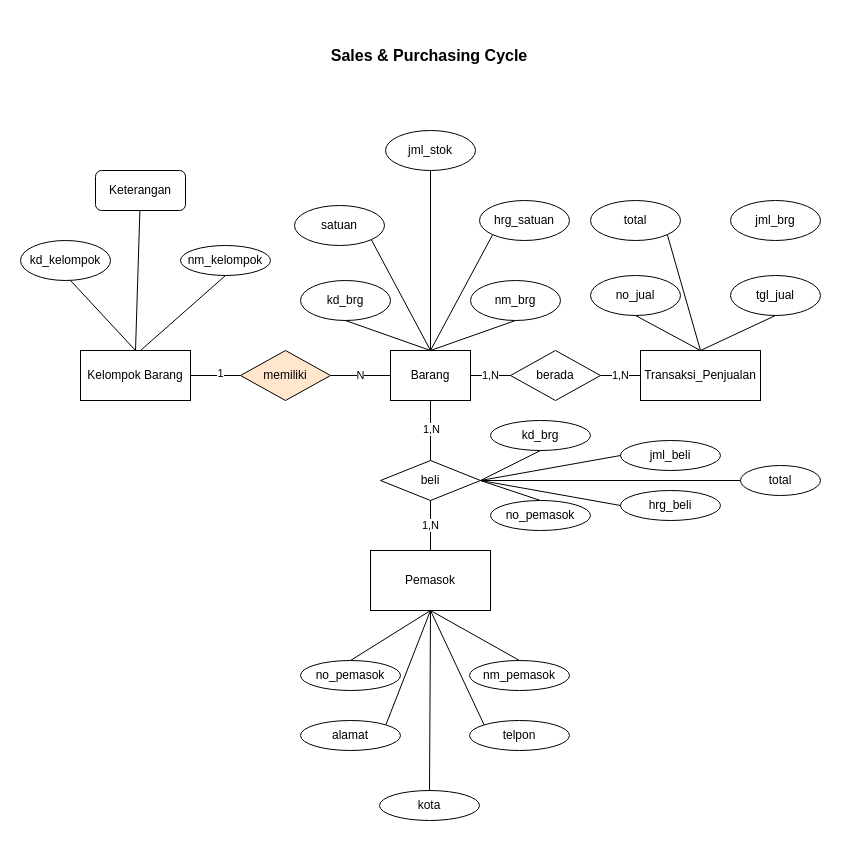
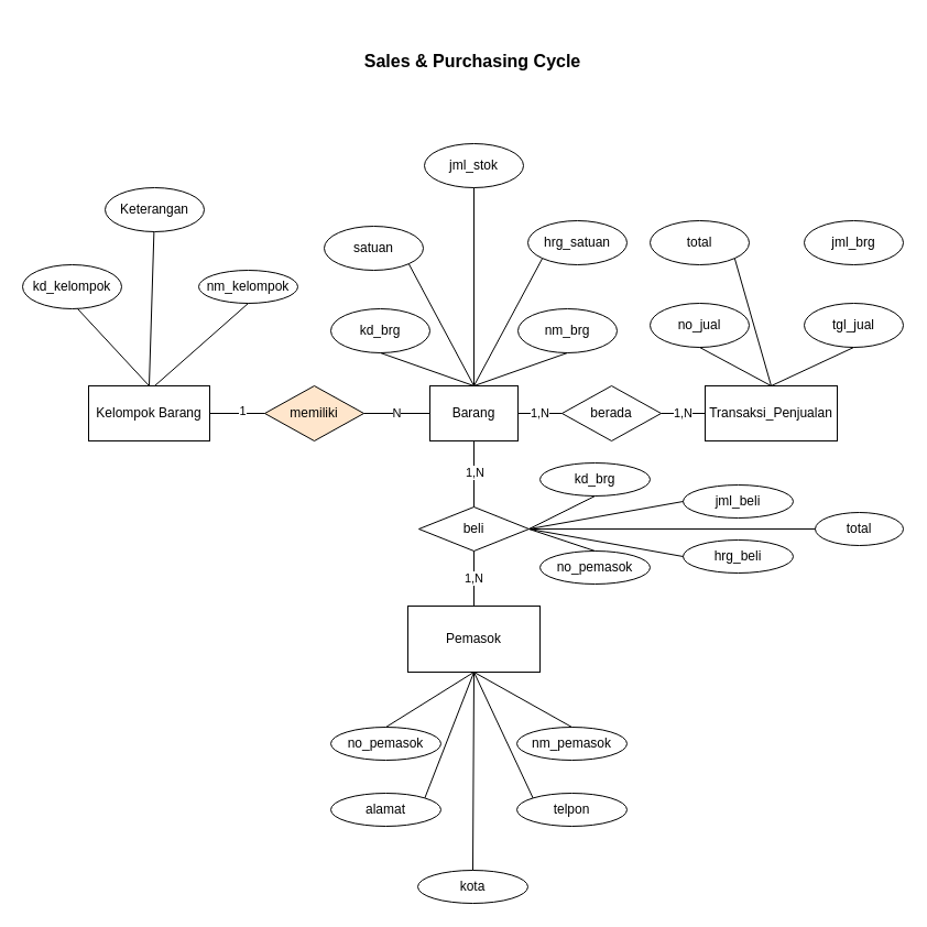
  <mxCell id="0" />
  <mxCell id="1" parent="0" />
  <mxCell id="2" value="&lt;b&gt;&lt;font style=&quot;font-size: 16px;&quot;&gt;Sales &amp;amp; Purchasing Cycle&lt;/font&gt;&lt;/b&gt;" style="text;html=1;align=center;verticalAlign=middle;whiteSpace=wrap;rounded=0;" vertex="1" parent="1"><mxGeometry x="314" y="20" width="230" height="70" as="geometry" /></mxCell>
  <mxCell id="3" value="Kelompok Barang" style="rounded=0;whiteSpace=wrap;html=1;" vertex="1" parent="1"><mxGeometry x="80" y="350" width="110" height="50" as="geometry" /></mxCell>
  <mxCell id="4" value="Barang" style="rounded=0;whiteSpace=wrap;html=1;" vertex="1" parent="1"><mxGeometry x="390" y="350" width="80" height="50" as="geometry" /></mxCell>
  <mxCell id="5" value="Transaksi_Penjualan" style="rounded=0;whiteSpace=wrap;html=1;" vertex="1" parent="1"><mxGeometry x="640" y="350" width="120" height="50" as="geometry" /></mxCell>
  <mxCell id="6" value="Pemasok" style="rounded=0;whiteSpace=wrap;html=1;" vertex="1" parent="1"><mxGeometry x="370" y="550" width="120" height="60" as="geometry" /></mxCell>
  <mxCell id="7" value="kd_kelompok" style="ellipse;whiteSpace=wrap;html=1;" vertex="1" parent="1"><mxGeometry x="20" y="240" width="90" height="40" as="geometry" /></mxCell>
  <mxCell id="8" value="nm_kelompok" style="ellipse;whiteSpace=wrap;html=1;" vertex="1" parent="1"><mxGeometry x="180" y="245" width="90" height="30" as="geometry" /></mxCell>
- <mxCell id="9" value="Keterangan" style="whiteSpace=wrap;html=1;rounded=1;" vertex="1" parent="1"><mxGeometry x="95" y="170" width="90" height="40" as="geometry" /></mxCell>
+ <mxCell id="9" value="Keterangan" style="ellipse;whiteSpace=wrap;html=1;" vertex="1" parent="1"><mxGeometry x="95" y="170" width="90" height="40" as="geometry" /></mxCell>
  <mxCell id="10" value="kd_brg" style="ellipse;whiteSpace=wrap;html=1;" vertex="1" parent="1"><mxGeometry x="300" y="280" width="90" height="40" as="geometry" /></mxCell>
  <mxCell id="11" value="hrg_satuan" style="ellipse;whiteSpace=wrap;html=1;" vertex="1" parent="1"><mxGeometry x="479" y="200" width="90" height="40" as="geometry" /></mxCell>
  <mxCell id="12" value="jml_stok" style="ellipse;whiteSpace=wrap;html=1;" vertex="1" parent="1"><mxGeometry x="385" y="130" width="90" height="40" as="geometry" /></mxCell>
  <mxCell id="13" value="nm_brg" style="ellipse;whiteSpace=wrap;html=1;" vertex="1" parent="1"><mxGeometry x="470" y="280" width="90" height="40" as="geometry" /></mxCell>
  <mxCell id="14" value="satuan" style="ellipse;whiteSpace=wrap;html=1;" vertex="1" parent="1"><mxGeometry x="294" y="205" width="90" height="40" as="geometry" /></mxCell>
  <mxCell id="15" value="no_jual" style="ellipse;whiteSpace=wrap;html=1;" vertex="1" parent="1"><mxGeometry x="590" y="275" width="90" height="40" as="geometry" /></mxCell>
  <mxCell id="16" value="tgl_jual" style="ellipse;whiteSpace=wrap;html=1;" vertex="1" parent="1"><mxGeometry x="730" y="275" width="90" height="40" as="geometry" /></mxCell>
  <mxCell id="17" value="total" style="ellipse;whiteSpace=wrap;html=1;" vertex="1" parent="1"><mxGeometry x="590" y="200" width="90" height="40" as="geometry" /></mxCell>
  <mxCell id="18" value="jml_brg" style="ellipse;whiteSpace=wrap;html=1;" vertex="1" parent="1"><mxGeometry x="730" y="200" width="90" height="40" as="geometry" /></mxCell>
  <mxCell id="19" value="" style="endArrow=none;html=1;rounded=0;exitX=0.5;exitY=0;exitDx=0;exitDy=0;" edge="1" parent="1" source="3"><mxGeometry width="50" height="50" relative="1" as="geometry"><mxPoint x="140" y="320" as="sourcePoint" /><mxPoint x="70" y="280" as="targetPoint" /><Array as="points"><mxPoint x="70" y="280" /></Array></mxGeometry></mxCell>
  <mxCell id="20" value="" style="endArrow=none;html=1;rounded=0;exitX=0.5;exitY=0;exitDx=0;exitDy=0;" edge="1" parent="1" source="3" target="9"><mxGeometry width="50" height="50" relative="1" as="geometry"><mxPoint x="150" y="340" as="sourcePoint" /><mxPoint x="140" y="213" as="targetPoint" /></mxGeometry></mxCell>
  <mxCell id="21" value="" style="endArrow=none;html=1;rounded=0;entryX=0.5;entryY=1;entryDx=0;entryDy=0;" edge="1" parent="1" target="8"><mxGeometry width="50" height="50" relative="1" as="geometry"><mxPoint x="140" y="350" as="sourcePoint" /><mxPoint x="210" y="280" as="targetPoint" /></mxGeometry></mxCell>
  <mxCell id="22" value="" style="endArrow=none;html=1;rounded=0;entryX=0.5;entryY=1;entryDx=0;entryDy=0;exitX=0.5;exitY=0;exitDx=0;exitDy=0;" edge="1" parent="1" source="4" target="13"><mxGeometry width="50" height="50" relative="1" as="geometry"><mxPoint x="450" y="360" as="sourcePoint" /><mxPoint x="500" y="310" as="targetPoint" /></mxGeometry></mxCell>
  <mxCell id="23" value="" style="endArrow=none;html=1;rounded=0;exitX=0.5;exitY=0;exitDx=0;exitDy=0;entryX=0.5;entryY=1;entryDx=0;entryDy=0;" edge="1" parent="1" source="4" target="10"><mxGeometry width="50" height="50" relative="1" as="geometry"><mxPoint x="330" y="360" as="sourcePoint" /><mxPoint x="380" y="310" as="targetPoint" /></mxGeometry></mxCell>
  <mxCell id="24" value="" style="endArrow=none;html=1;rounded=0;exitX=0.5;exitY=0;exitDx=0;exitDy=0;entryX=0;entryY=1;entryDx=0;entryDy=0;" edge="1" parent="1" source="4" target="11"><mxGeometry width="50" height="50" relative="1" as="geometry"><mxPoint x="430" y="310" as="sourcePoint" /><mxPoint x="480" y="260" as="targetPoint" /></mxGeometry></mxCell>
  <mxCell id="25" value="" style="endArrow=none;html=1;rounded=0;exitX=0.5;exitY=0;exitDx=0;exitDy=0;entryX=1;entryY=1;entryDx=0;entryDy=0;" edge="1" parent="1" source="4" target="14"><mxGeometry width="50" height="50" relative="1" as="geometry"><mxPoint x="410" y="280" as="sourcePoint" /><mxPoint x="460" y="230" as="targetPoint" /></mxGeometry></mxCell>
  <mxCell id="26" value="" style="endArrow=none;html=1;rounded=0;exitX=0.5;exitY=0;exitDx=0;exitDy=0;entryX=0.5;entryY=1;entryDx=0;entryDy=0;" edge="1" parent="1" source="4" target="12"><mxGeometry width="50" height="50" relative="1" as="geometry"><mxPoint x="440" y="230" as="sourcePoint" /><mxPoint x="490" y="180" as="targetPoint" /></mxGeometry></mxCell>
  <mxCell id="27" value="" style="endArrow=none;html=1;rounded=0;entryX=0.5;entryY=1;entryDx=0;entryDy=0;exitX=0.5;exitY=0;exitDx=0;exitDy=0;" edge="1" parent="1" source="5" target="16"><mxGeometry width="50" height="50" relative="1" as="geometry"><mxPoint x="680" y="360" as="sourcePoint" /><mxPoint x="730" y="310" as="targetPoint" /></mxGeometry></mxCell>
  <mxCell id="28" value="" style="endArrow=none;html=1;rounded=0;entryX=0.5;entryY=0;entryDx=0;entryDy=0;exitX=0.5;exitY=1;exitDx=0;exitDy=0;" edge="1" parent="1" source="15" target="5"><mxGeometry width="50" height="50" relative="1" as="geometry"><mxPoint x="610" y="370" as="sourcePoint" /><mxPoint x="660" y="320" as="targetPoint" /></mxGeometry></mxCell>
  <mxCell id="29" value="" style="endArrow=none;html=1;rounded=0;exitX=0.5;exitY=0;exitDx=0;exitDy=0;entryX=1;entryY=1;entryDx=0;entryDy=0;" edge="1" parent="1" source="5" target="17"><mxGeometry width="50" height="50" relative="1" as="geometry"><mxPoint x="690" y="260" as="sourcePoint" /><mxPoint x="740" y="210" as="targetPoint" /></mxGeometry></mxCell>
  <mxCell id="30" value="nm_pemasok" style="ellipse;whiteSpace=wrap;html=1;" vertex="1" parent="1"><mxGeometry x="469" y="660" width="100" height="30" as="geometry" /></mxCell>
  <mxCell id="31" value="alamat" style="ellipse;whiteSpace=wrap;html=1;" vertex="1" parent="1"><mxGeometry x="300" y="720" width="100" height="30" as="geometry" /></mxCell>
  <mxCell id="32" value="no_pemasok" style="ellipse;whiteSpace=wrap;html=1;" vertex="1" parent="1"><mxGeometry x="300" y="660" width="100" height="30" as="geometry" /></mxCell>
  <mxCell id="33" value="kota" style="ellipse;whiteSpace=wrap;html=1;" vertex="1" parent="1"><mxGeometry x="379" y="790" width="100" height="30" as="geometry" /></mxCell>
  <mxCell id="34" value="telpon" style="ellipse;whiteSpace=wrap;html=1;" vertex="1" parent="1"><mxGeometry x="469" y="720" width="100" height="30" as="geometry" /></mxCell>
  <mxCell id="35" value="" style="endArrow=none;html=1;rounded=0;entryX=0.5;entryY=1;entryDx=0;entryDy=0;exitX=0.5;exitY=0;exitDx=0;exitDy=0;" edge="1" parent="1" source="32" target="6"><mxGeometry width="50" height="50" relative="1" as="geometry"><mxPoint x="400" y="740" as="sourcePoint" /><mxPoint x="450" y="690" as="targetPoint" /></mxGeometry></mxCell>
  <mxCell id="36" value="" style="endArrow=none;html=1;rounded=0;entryX=0.5;entryY=1;entryDx=0;entryDy=0;exitX=0.5;exitY=0;exitDx=0;exitDy=0;" edge="1" parent="1" source="30" target="6"><mxGeometry width="50" height="50" relative="1" as="geometry"><mxPoint x="430" y="750" as="sourcePoint" /><mxPoint x="480" y="700" as="targetPoint" /></mxGeometry></mxCell>
  <mxCell id="37" value="" style="endArrow=none;html=1;rounded=0;entryX=0.5;entryY=1;entryDx=0;entryDy=0;exitX=1;exitY=0;exitDx=0;exitDy=0;" edge="1" parent="1" source="31" target="6"><mxGeometry width="50" height="50" relative="1" as="geometry"><mxPoint x="400" y="740" as="sourcePoint" /><mxPoint x="450" y="690" as="targetPoint" /></mxGeometry></mxCell>
  <mxCell id="38" value="" style="endArrow=none;html=1;rounded=0;entryX=0.5;entryY=1;entryDx=0;entryDy=0;exitX=0;exitY=0;exitDx=0;exitDy=0;" edge="1" parent="1" source="34" target="6"><mxGeometry width="50" height="50" relative="1" as="geometry"><mxPoint x="400" y="740" as="sourcePoint" /><mxPoint x="450" y="690" as="targetPoint" /></mxGeometry></mxCell>
  <mxCell id="39" value="" style="endArrow=none;html=1;rounded=0;entryX=0.5;entryY=1;entryDx=0;entryDy=0;exitX=0.5;exitY=0;exitDx=0;exitDy=0;" edge="1" parent="1" source="33" target="6"><mxGeometry width="50" height="50" relative="1" as="geometry"><mxPoint x="400" y="740" as="sourcePoint" /><mxPoint x="450" y="690" as="targetPoint" /></mxGeometry></mxCell>
  <mxCell id="40" value="memiliki" style="rhombus;whiteSpace=wrap;html=1;fillColor=#ffe6cc;" vertex="1" parent="1"><mxGeometry x="240" y="350" width="90" height="50" as="geometry" /></mxCell>
  <mxCell id="41" value="beli" style="rhombus;whiteSpace=wrap;html=1;" vertex="1" parent="1"><mxGeometry x="380" y="460" width="100" height="40" as="geometry" /></mxCell>
  <mxCell id="42" value="berada" style="rhombus;whiteSpace=wrap;html=1;" vertex="1" parent="1"><mxGeometry x="510" y="350" width="90" height="50" as="geometry" /></mxCell>
  <mxCell id="43" value="" style="endArrow=none;html=1;rounded=0;entryX=0;entryY=0.5;entryDx=0;entryDy=0;exitX=1;exitY=0.5;exitDx=0;exitDy=0;" edge="1" parent="1" source="3" target="40"><mxGeometry width="50" height="50" relative="1" as="geometry"><mxPoint x="190" y="430" as="sourcePoint" /><mxPoint x="240" y="380" as="targetPoint" /></mxGeometry></mxCell>
  <mxCell id="44" value="1" style="edgeLabel;html=1;align=center;verticalAlign=middle;resizable=0;points=[];" vertex="1" connectable="0" parent="43"><mxGeometry x="0.136" y="3" relative="1" as="geometry"><mxPoint x="1" as="offset" /></mxGeometry></mxCell>
  <mxCell id="45" value="N" style="endArrow=none;html=1;rounded=0;entryX=0;entryY=0.5;entryDx=0;entryDy=0;exitX=1;exitY=0.5;exitDx=0;exitDy=0;" edge="1" parent="1" source="40" target="4"><mxGeometry width="50" height="50" relative="1" as="geometry"><mxPoint x="340" y="430" as="sourcePoint" /><mxPoint x="390" y="380" as="targetPoint" /></mxGeometry></mxCell>
  <mxCell id="46" value="1,N" style="endArrow=none;html=1;rounded=0;exitX=1;exitY=0.5;exitDx=0;exitDy=0;entryX=0;entryY=0.5;entryDx=0;entryDy=0;" edge="1" parent="1" source="4" target="42"><mxGeometry width="50" height="50" relative="1" as="geometry"><mxPoint x="470" y="450" as="sourcePoint" /><mxPoint x="520" y="400" as="targetPoint" /></mxGeometry></mxCell>
  <mxCell id="47" value="1,N" style="endArrow=none;html=1;rounded=0;entryX=0;entryY=0.5;entryDx=0;entryDy=0;exitX=1;exitY=0.5;exitDx=0;exitDy=0;" edge="1" parent="1" source="42" target="5"><mxGeometry width="50" height="50" relative="1" as="geometry"><mxPoint x="570" y="460" as="sourcePoint" /><mxPoint x="620" y="410" as="targetPoint" /></mxGeometry></mxCell>
  <mxCell id="48" value="" style="endArrow=none;html=1;rounded=0;entryX=0.5;entryY=1;entryDx=0;entryDy=0;exitX=0.5;exitY=0;exitDx=0;exitDy=0;" edge="1" parent="1" source="41" target="4"><mxGeometry width="50" height="50" relative="1" as="geometry"><mxPoint x="410" y="450" as="sourcePoint" /><mxPoint x="460" y="400" as="targetPoint" /></mxGeometry></mxCell>
  <mxCell id="49" value="1,N" style="edgeLabel;html=1;align=center;verticalAlign=middle;resizable=0;points=[];" vertex="1" connectable="0" parent="48"><mxGeometry x="0.074" relative="1" as="geometry"><mxPoint as="offset" /></mxGeometry></mxCell>
  <mxCell id="50" value="1,N" style="endArrow=none;html=1;rounded=0;entryX=0.5;entryY=1;entryDx=0;entryDy=0;exitX=0.5;exitY=0;exitDx=0;exitDy=0;" edge="1" parent="1" source="6" target="41"><mxGeometry width="50" height="50" relative="1" as="geometry"><mxPoint x="410" y="570" as="sourcePoint" /><mxPoint x="460" y="520" as="targetPoint" /></mxGeometry></mxCell>
  <mxCell id="51" value="kd_brg" style="ellipse;whiteSpace=wrap;html=1;" vertex="1" parent="1"><mxGeometry x="490" y="420" width="100" height="30" as="geometry" /></mxCell>
  <mxCell id="52" value="jml_beli" style="ellipse;whiteSpace=wrap;html=1;" vertex="1" parent="1"><mxGeometry x="620" y="440" width="100" height="30" as="geometry" /></mxCell>
  <mxCell id="53" value="hrg_beli" style="ellipse;whiteSpace=wrap;html=1;" vertex="1" parent="1"><mxGeometry x="620" y="490" width="100" height="30" as="geometry" /></mxCell>
  <mxCell id="54" value="no_pemasok" style="ellipse;whiteSpace=wrap;html=1;" vertex="1" parent="1"><mxGeometry x="490" y="500" width="100" height="30" as="geometry" /></mxCell>
  <mxCell id="55" value="total" style="ellipse;whiteSpace=wrap;html=1;" vertex="1" parent="1"><mxGeometry x="740" y="465" width="80" height="30" as="geometry" /></mxCell>
  <mxCell id="56" value="" style="endArrow=none;html=1;rounded=0;exitX=1;exitY=0.5;exitDx=0;exitDy=0;entryX=0.5;entryY=1;entryDx=0;entryDy=0;" edge="1" parent="1" source="41" target="51"><mxGeometry width="50" height="50" relative="1" as="geometry"><mxPoint x="480" y="500" as="sourcePoint" /><mxPoint x="530" y="450" as="targetPoint" /></mxGeometry></mxCell>
  <mxCell id="57" value="" style="endArrow=none;html=1;rounded=0;exitX=1;exitY=0.5;exitDx=0;exitDy=0;entryX=0.5;entryY=0;entryDx=0;entryDy=0;" edge="1" parent="1" source="41" target="54"><mxGeometry width="50" height="50" relative="1" as="geometry"><mxPoint x="510" y="530" as="sourcePoint" /><mxPoint x="560" y="480" as="targetPoint" /></mxGeometry></mxCell>
  <mxCell id="58" value="" style="endArrow=none;html=1;rounded=0;exitX=1;exitY=0.5;exitDx=0;exitDy=0;entryX=0;entryY=0.5;entryDx=0;entryDy=0;" edge="1" parent="1" source="41" target="52"><mxGeometry width="50" height="50" relative="1" as="geometry"><mxPoint x="570" y="520" as="sourcePoint" /><mxPoint x="620" y="470" as="targetPoint" /></mxGeometry></mxCell>
  <mxCell id="59" value="" style="endArrow=none;html=1;rounded=0;exitX=1;exitY=0.5;exitDx=0;exitDy=0;entryX=0;entryY=0.5;entryDx=0;entryDy=0;" edge="1" parent="1" source="41" target="53"><mxGeometry width="50" height="50" relative="1" as="geometry"><mxPoint x="540" y="540" as="sourcePoint" /><mxPoint x="590" y="490" as="targetPoint" /></mxGeometry></mxCell>
  <mxCell id="60" value="" style="endArrow=none;html=1;rounded=0;entryX=0;entryY=0.5;entryDx=0;entryDy=0;exitX=1;exitY=0.5;exitDx=0;exitDy=0;" edge="1" parent="1" source="41" target="55"><mxGeometry width="50" height="50" relative="1" as="geometry"><mxPoint x="680" y="540" as="sourcePoint" /><mxPoint x="730" y="490" as="targetPoint" /></mxGeometry></mxCell>
